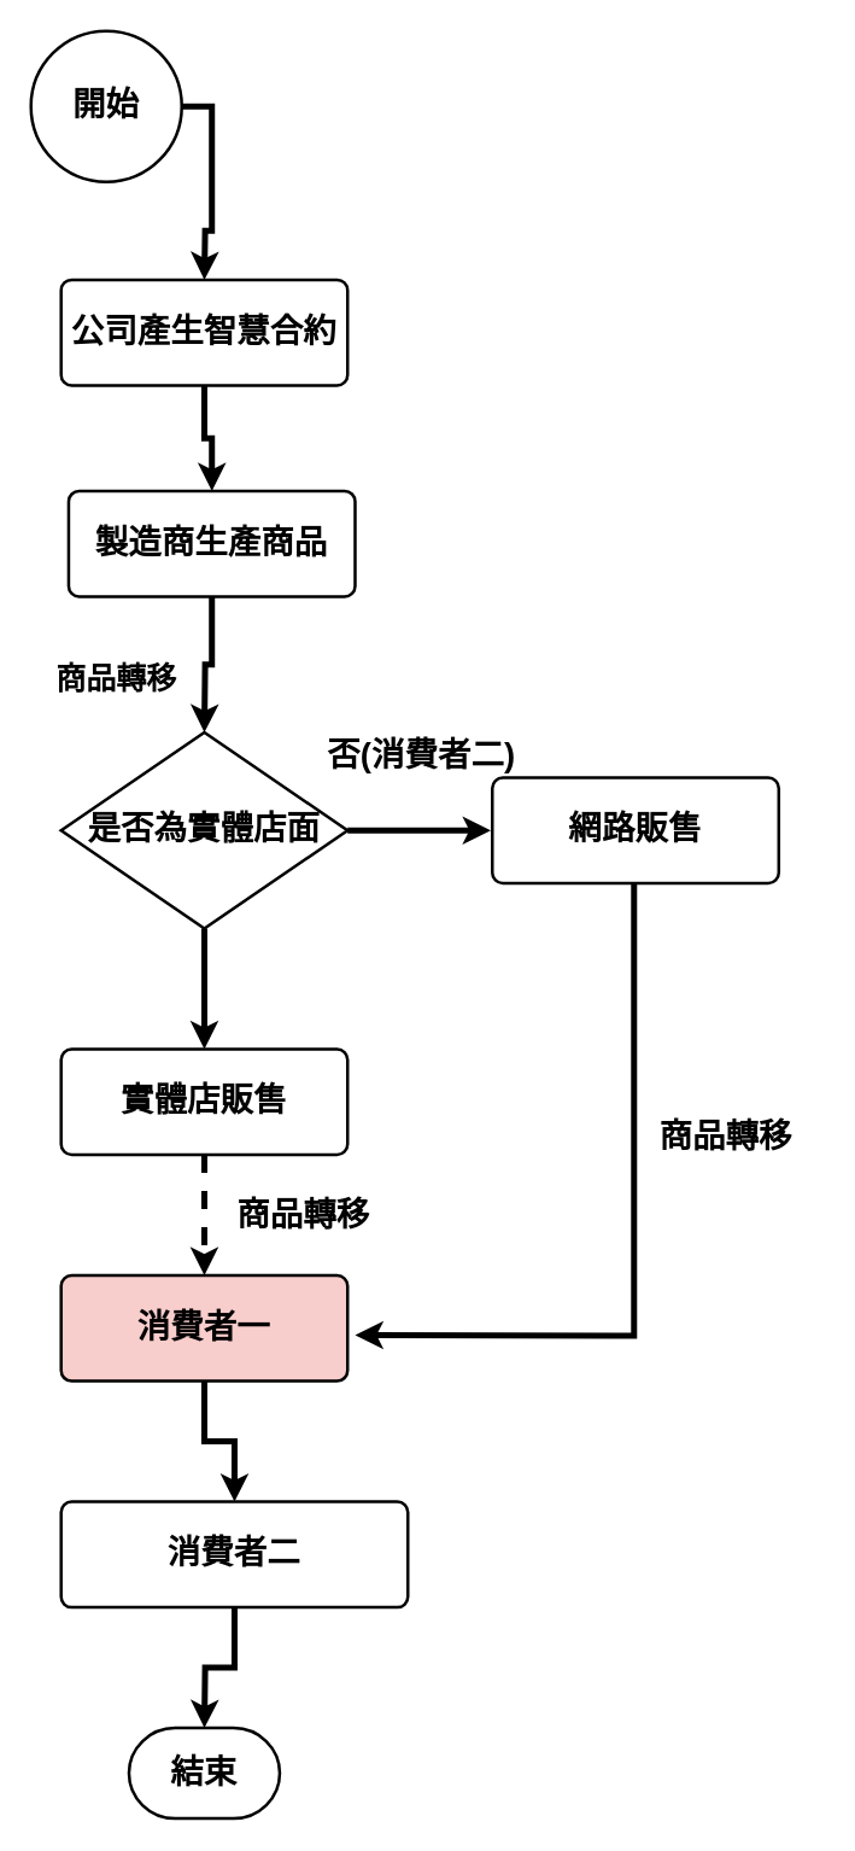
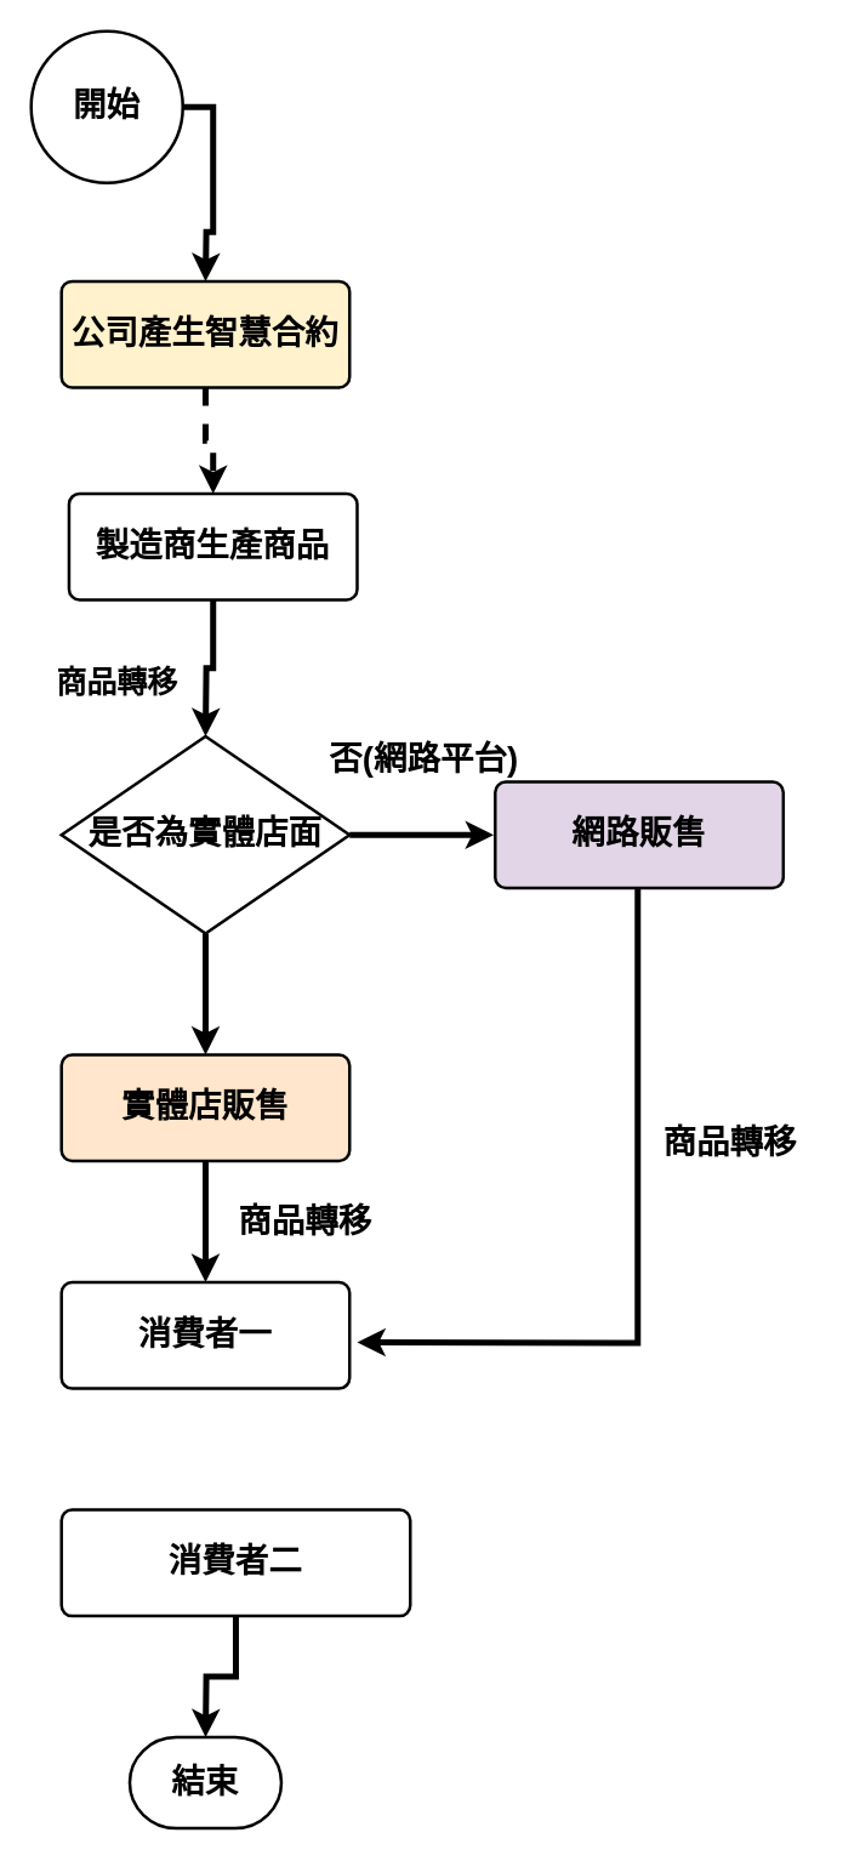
  <mxCell id="0" />
  <mxCell id="1" parent="0" />
  <mxCell id="2" value="" style="edgeStyle=orthogonalEdgeStyle;rounded=0;orthogonalLoop=1;jettySize=auto;html=1;fontSize=22;strokeWidth=4;" parent="1" source="4" edge="1"><mxGeometry relative="1" as="geometry"><mxPoint x="325" y="550" as="targetPoint" /></mxGeometry></mxCell>
  <mxCell id="3" value="" style="edgeStyle=orthogonalEdgeStyle;rounded=0;orthogonalLoop=1;jettySize=auto;html=1;fontSize=22;strokeWidth=4;" parent="1" source="4" edge="1"><mxGeometry relative="1" as="geometry"><mxPoint x="135" y="695" as="targetPoint" /></mxGeometry></mxCell>
  <mxCell id="4" value="&lt;b&gt;是否為實體店面&lt;/b&gt;" style="strokeWidth=2;html=1;shape=mxgraph.flowchart.decision;whiteSpace=wrap;fontSize=22;" parent="1" vertex="1"><mxGeometry x="40" y="485" width="190" height="130" as="geometry" /></mxCell>
  <mxCell id="5" value="" style="edgeStyle=orthogonalEdgeStyle;rounded=0;orthogonalLoop=1;jettySize=auto;html=1;strokeWidth=4;" parent="1" source="6" edge="1"><mxGeometry relative="1" as="geometry"><mxPoint x="135" y="185" as="targetPoint" /></mxGeometry></mxCell>
  <mxCell id="6" value="&lt;font style=&quot;font-size: 22px&quot;&gt;&lt;b&gt;開始&lt;/b&gt;&lt;/font&gt;" style="strokeWidth=2;html=1;shape=mxgraph.flowchart.start_2;whiteSpace=wrap;" parent="1" vertex="1"><mxGeometry x="20" y="20" width="100" height="100" as="geometry" /></mxCell>
- <mxCell id="7" value="" style="edgeStyle=orthogonalEdgeStyle;rounded=0;orthogonalLoop=1;jettySize=auto;html=1;strokeWidth=4;" parent="1" source="8" target="10" edge="1"><mxGeometry relative="1" as="geometry" /></mxCell>
- <mxCell id="8" value="&lt;font style=&quot;font-size: 22px&quot;&gt;&lt;b&gt;公司產生智慧合約&lt;/b&gt;&lt;/font&gt;" style="rounded=1;whiteSpace=wrap;html=1;absoluteArcSize=1;arcSize=14;strokeWidth=2;" parent="1" vertex="1"><mxGeometry x="40" y="185" width="190" height="70" as="geometry" /></mxCell>
+ <mxCell id="7" value="" style="edgeStyle=orthogonalEdgeStyle;rounded=0;orthogonalLoop=1;jettySize=auto;html=1;strokeWidth=4;dashed=1;" parent="1" source="8" target="10" edge="1"><mxGeometry relative="1" as="geometry" /></mxCell>
+ <mxCell id="8" value="&lt;font style=&quot;font-size: 22px&quot;&gt;&lt;b&gt;公司產生智慧合約&lt;/b&gt;&lt;/font&gt;" style="rounded=1;whiteSpace=wrap;html=1;absoluteArcSize=1;arcSize=14;strokeWidth=2;fillColor=#fff2cc;" parent="1" vertex="1"><mxGeometry x="40" y="185" width="190" height="70" as="geometry" /></mxCell>
  <mxCell id="9" value="" style="edgeStyle=orthogonalEdgeStyle;rounded=0;orthogonalLoop=1;jettySize=auto;html=1;strokeWidth=4;" parent="1" source="10" edge="1"><mxGeometry relative="1" as="geometry"><mxPoint x="135" y="485" as="targetPoint" /></mxGeometry></mxCell>
  <mxCell id="10" value="&lt;font style=&quot;font-size: 22px&quot;&gt;&lt;b&gt;製造商生產商品&lt;/b&gt;&lt;/font&gt;" style="rounded=1;whiteSpace=wrap;html=1;absoluteArcSize=1;arcSize=14;strokeWidth=2;" parent="1" vertex="1"><mxGeometry x="45" y="325" width="190" height="70" as="geometry" /></mxCell>
  <mxCell id="11" value="" style="edgeStyle=orthogonalEdgeStyle;rounded=0;orthogonalLoop=1;jettySize=auto;html=1;fontSize=22;strokeWidth=4;" parent="1" source="12" edge="1"><mxGeometry relative="1" as="geometry"><mxPoint x="235" y="884.5" as="targetPoint" /><Array as="points"><mxPoint x="420" y="885" /><mxPoint x="420" y="885" /></Array></mxGeometry></mxCell>
- <mxCell id="12" value="&lt;b&gt;網路販售&lt;/b&gt;" style="rounded=1;whiteSpace=wrap;html=1;absoluteArcSize=1;arcSize=14;strokeWidth=2;fontSize=22;" parent="1" vertex="1"><mxGeometry x="326" y="515" width="190" height="70" as="geometry" /></mxCell>
- <mxCell id="13" value="&lt;b&gt;否(消費者二)&lt;/b&gt;" style="text;html=1;resizable=0;points=[];autosize=1;align=left;verticalAlign=top;spacingTop=-4;fontSize=22;" parent="1" vertex="1"><mxGeometry x="215" y="485" width="140" height="30" as="geometry" /></mxCell>
- <mxCell id="14" value="" style="edgeStyle=orthogonalEdgeStyle;rounded=0;orthogonalLoop=1;jettySize=auto;html=1;fontSize=22;strokeWidth=4;dashed=1;" parent="1" source="15" target="17" edge="1"><mxGeometry relative="1" as="geometry" /></mxCell>
- <mxCell id="15" value="&lt;b&gt;實體店販售&lt;/b&gt;" style="rounded=1;whiteSpace=wrap;html=1;absoluteArcSize=1;arcSize=14;strokeWidth=2;fontSize=22;" parent="1" vertex="1"><mxGeometry x="40" y="695" width="190" height="70" as="geometry" /></mxCell>
- <mxCell id="16" value="" style="edgeStyle=orthogonalEdgeStyle;rounded=0;orthogonalLoop=1;jettySize=auto;html=1;strokeWidth=4;fontSize=22;" parent="1" source="17" target="19" edge="1"><mxGeometry relative="1" as="geometry" /></mxCell>
- <mxCell id="17" value="&lt;b&gt;消費者一&lt;/b&gt;" style="rounded=1;whiteSpace=wrap;html=1;absoluteArcSize=1;arcSize=14;strokeWidth=2;fontSize=22;fillColor=#f8cecc;" parent="1" vertex="1"><mxGeometry x="40" y="845" width="190" height="70" as="geometry" /></mxCell>
+ <mxCell id="12" value="&lt;b&gt;網路販售&lt;/b&gt;" style="rounded=1;whiteSpace=wrap;html=1;absoluteArcSize=1;arcSize=14;strokeWidth=2;fontSize=22;fillColor=#e1d5e7;" parent="1" vertex="1"><mxGeometry x="326" y="515" width="190" height="70" as="geometry" /></mxCell>
+ <mxCell id="13" value="&lt;b&gt;否(網路平台)&lt;/b&gt;" style="text;html=1;resizable=0;points=[];autosize=1;align=left;verticalAlign=top;spacingTop=-4;fontSize=22;" parent="1" vertex="1"><mxGeometry x="215" y="485" width="140" height="30" as="geometry" /></mxCell>
+ <mxCell id="14" value="" style="edgeStyle=orthogonalEdgeStyle;rounded=0;orthogonalLoop=1;jettySize=auto;html=1;fontSize=22;strokeWidth=4;" parent="1" source="15" target="17" edge="1"><mxGeometry relative="1" as="geometry" /></mxCell>
+ <mxCell id="15" value="&lt;b&gt;實體店販售&lt;/b&gt;" style="rounded=1;whiteSpace=wrap;html=1;absoluteArcSize=1;arcSize=14;strokeWidth=2;fontSize=22;fillColor=#ffe6cc;" parent="1" vertex="1"><mxGeometry x="40" y="695" width="190" height="70" as="geometry" /></mxCell>
+ <mxCell id="17" value="&lt;b&gt;消費者一&lt;/b&gt;" style="rounded=1;whiteSpace=wrap;html=1;absoluteArcSize=1;arcSize=14;strokeWidth=2;fontSize=22;" parent="1" vertex="1"><mxGeometry x="40" y="845" width="190" height="70" as="geometry" /></mxCell>
  <mxCell id="18" value="" style="edgeStyle=orthogonalEdgeStyle;rounded=0;orthogonalLoop=1;jettySize=auto;html=1;strokeWidth=4;fontSize=22;" parent="1" source="19" edge="1"><mxGeometry relative="1" as="geometry"><mxPoint x="135" y="1145" as="targetPoint" /></mxGeometry></mxCell>
  <mxCell id="19" value="&lt;b&gt;消費者二&lt;/b&gt;" style="rounded=1;whiteSpace=wrap;html=1;absoluteArcSize=1;arcSize=14;strokeWidth=2;fontSize=22;" parent="1" vertex="1"><mxGeometry x="40" y="995" width="230" height="70" as="geometry" /></mxCell>
  <mxCell id="20" value="&lt;b&gt;商品轉移&lt;/b&gt;" style="text;html=1;resizable=0;points=[];autosize=1;align=left;verticalAlign=top;spacingTop=-4;fontSize=22;" parent="1" vertex="1"><mxGeometry x="435" y="738" width="110" height="30" as="geometry" /></mxCell>
  <mxCell id="21" value="&lt;b&gt;商品轉移&lt;br&gt;&lt;/b&gt;&lt;br&gt;" style="text;html=1;resizable=0;points=[];autosize=1;align=left;verticalAlign=top;spacingTop=-4;fontSize=22;" parent="1" vertex="1"><mxGeometry x="155" y="790" width="110" height="50" as="geometry" /></mxCell>
  <mxCell id="22" value="&lt;b&gt;結束&lt;/b&gt;" style="strokeWidth=2;html=1;shape=mxgraph.flowchart.terminator;whiteSpace=wrap;fontSize=22;" parent="1" vertex="1"><mxGeometry x="85" y="1145" width="100" height="60" as="geometry" /></mxCell>
  <mxCell id="23" value="&lt;font style=&quot;font-size: 20px&quot;&gt;&lt;b&gt;商品轉移&lt;/b&gt;&lt;/font&gt;" style="text;html=1;resizable=0;points=[];autosize=1;align=left;verticalAlign=top;spacingTop=-4;" parent="1" vertex="1"><mxGeometry x="35" y="435" width="100" height="20" as="geometry" /></mxCell>
